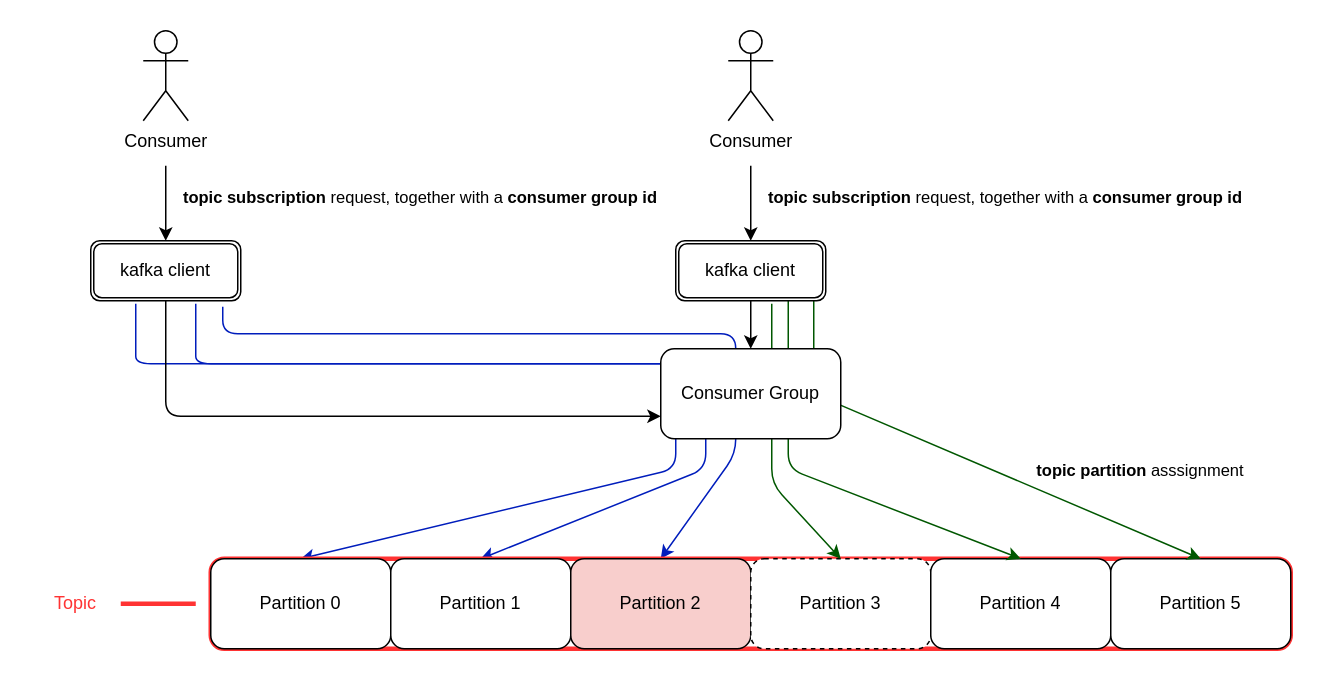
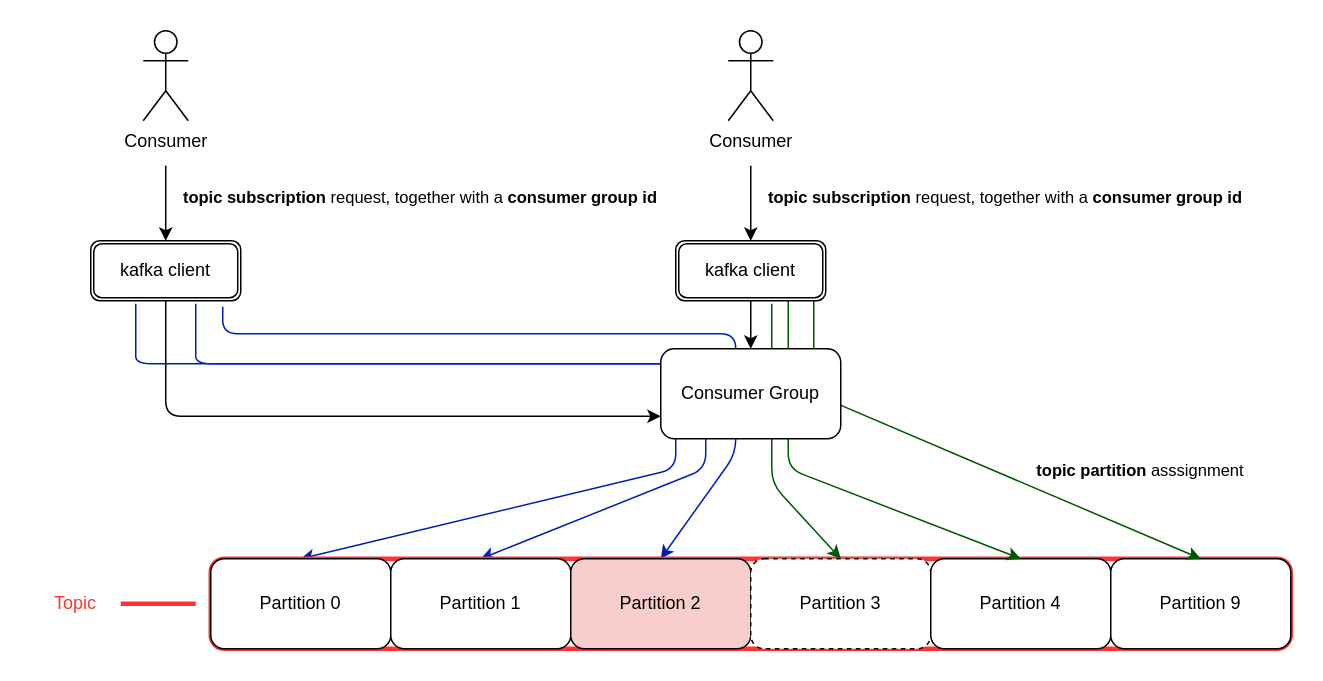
  <mxCell id="0" />
  <mxCell id="1" parent="0" />
  <mxCell id="2" value="" style="endArrow=classic;html=1;fillColor=#0050ef;strokeColor=#001DBC;entryX=0.5;entryY=0;entryDx=0;entryDy=0;" edge="1" parent="1" target="6"><mxGeometry width="50" height="50" relative="1" as="geometry"><mxPoint x="90" y="202" as="sourcePoint" /><mxPoint x="280" y="372" as="targetPoint" /><Array as="points"><mxPoint x="90" y="222" /><mxPoint x="90" y="242" /><mxPoint x="260" y="242" /><mxPoint x="450" y="242" /><mxPoint x="450" y="312" /></Array></mxGeometry></mxCell>
  <mxCell id="3" value="" style="endArrow=classic;html=1;exitX=0.88;exitY=1.1;exitDx=0;exitDy=0;fillColor=#0050ef;strokeColor=#001DBC;entryX=0.5;entryY=0;entryDx=0;entryDy=0;exitPerimeter=0;" edge="1" parent="1" source="20" target="8"><mxGeometry width="50" height="50" relative="1" as="geometry"><mxPoint x="485" y="210" as="sourcePoint" /><mxPoint x="390" y="322" as="targetPoint" /><Array as="points"><mxPoint x="148" y="222" /><mxPoint x="490" y="222" /><mxPoint x="490" y="302" /></Array></mxGeometry></mxCell>
  <mxCell id="4" value="" style="endArrow=classic;html=1;fillColor=#0050ef;strokeColor=#001DBC;entryX=0.5;entryY=0;entryDx=0;entryDy=0;" edge="1" parent="1" target="7"><mxGeometry width="50" height="50" relative="1" as="geometry"><mxPoint x="130" y="202" as="sourcePoint" /><mxPoint x="450" y="382" as="targetPoint" /><Array as="points"><mxPoint x="130" y="222" /><mxPoint x="130" y="242" /><mxPoint x="300" y="242" /><mxPoint x="470" y="242" /><mxPoint x="470" y="312" /></Array></mxGeometry></mxCell>
  <mxCell id="5" value="" style="rounded=1;whiteSpace=wrap;html=1;strokeWidth=3;strokeColor=#FF3333;" vertex="1" parent="1"><mxGeometry x="140" y="372" width="720" height="60" as="geometry" /></mxCell>
  <mxCell id="6" value="Partition 0" style="rounded=1;whiteSpace=wrap;html=1;" vertex="1" parent="1"><mxGeometry x="140" y="372" width="120" height="60" as="geometry" /></mxCell>
  <mxCell id="7" value="&lt;span&gt;Partition 1&lt;/span&gt;" style="rounded=1;whiteSpace=wrap;html=1;" vertex="1" parent="1"><mxGeometry x="260" y="372" width="120" height="60" as="geometry" /></mxCell>
  <mxCell id="8" value="&lt;span&gt;Partition 2&lt;/span&gt;" style="rounded=1;whiteSpace=wrap;html=1;fillColor=#f8cecc;" vertex="1" parent="1"><mxGeometry x="380" y="372" width="120" height="60" as="geometry" /></mxCell>
  <mxCell id="9" value="&lt;span&gt;Partition 3&lt;/span&gt;" style="rounded=1;whiteSpace=wrap;html=1;dashed=1;" vertex="1" parent="1"><mxGeometry x="500" y="372" width="120" height="60" as="geometry" /></mxCell>
  <mxCell id="10" value="&lt;span&gt;Partition 4&lt;/span&gt;" style="rounded=1;whiteSpace=wrap;html=1;" vertex="1" parent="1"><mxGeometry x="620" y="372" width="120" height="60" as="geometry" /></mxCell>
- <mxCell id="11" value="&lt;span&gt;Partition 5&lt;/span&gt;" style="rounded=1;whiteSpace=wrap;html=1;" vertex="1" parent="1"><mxGeometry x="740" y="372" width="120" height="60" as="geometry" /></mxCell>
+ <mxCell id="11" value="&lt;span&gt;Partition 9&lt;/span&gt;" style="rounded=1;whiteSpace=wrap;html=1;" vertex="1" parent="1"><mxGeometry x="740" y="372" width="120" height="60" as="geometry" /></mxCell>
  <mxCell id="12" value="" style="endArrow=none;html=1;strokeWidth=3;strokeColor=#FF3333;entryX=1;entryY=0.5;entryDx=0;entryDy=0;" edge="1" parent="1" target="13"><mxGeometry width="50" height="50" relative="1" as="geometry"><mxPoint x="130" y="402" as="sourcePoint" /><mxPoint x="90" y="402" as="targetPoint" /></mxGeometry></mxCell>
  <mxCell id="13" value="&lt;font color=&quot;#ff3333&quot;&gt;Topic&lt;/font&gt;" style="text;html=1;strokeColor=none;fillColor=none;align=center;verticalAlign=middle;whiteSpace=wrap;rounded=0;" vertex="1" parent="1"><mxGeometry x="20" y="387" width="60" height="30" as="geometry" /></mxCell>
  <mxCell id="14" value="Consumer" style="shape=umlActor;verticalLabelPosition=bottom;verticalAlign=top;html=1;outlineConnect=0;" vertex="1" parent="1"><mxGeometry x="485" y="20" width="30" height="60" as="geometry" /></mxCell>
  <mxCell id="15" value="" style="endArrow=classic;html=1;entryX=0.5;entryY=0;entryDx=0;entryDy=0;" edge="1" parent="1"><mxGeometry width="50" height="50" relative="1" as="geometry"><mxPoint x="500" y="110" as="sourcePoint" /><mxPoint x="500" y="160" as="targetPoint" /><Array as="points" /></mxGeometry></mxCell>
  <mxCell id="16" value="&lt;b&gt;topic subscription&lt;/b&gt;&amp;nbsp;request, together with a &lt;b&gt;consumer group id&lt;/b&gt;&amp;nbsp;" style="edgeLabel;html=1;align=center;verticalAlign=middle;resizable=0;points=[];" vertex="1" connectable="0" parent="15"><mxGeometry x="-0.6" y="3" relative="1" as="geometry"><mxPoint x="167" y="10" as="offset" /></mxGeometry></mxCell>
  <mxCell id="17" value="" style="endArrow=classic;html=1;exitX=0.5;exitY=1;exitDx=0;exitDy=0;entryX=0.5;entryY=0;entryDx=0;entryDy=0;" edge="1" parent="1" source="27" target="26"><mxGeometry width="50" height="50" relative="1" as="geometry"><mxPoint x="590" y="352" as="sourcePoint" /><mxPoint x="640" y="302" as="targetPoint" /></mxGeometry></mxCell>
  <mxCell id="18" value="Consumer" style="shape=umlActor;verticalLabelPosition=bottom;verticalAlign=top;html=1;outlineConnect=0;" vertex="1" parent="1"><mxGeometry x="95" y="20" width="30" height="60" as="geometry" /></mxCell>
  <mxCell id="19" style="edgeStyle=none;html=1;entryX=0;entryY=0.75;entryDx=0;entryDy=0;exitX=0.5;exitY=1;exitDx=0;exitDy=0;" edge="1" parent="1" source="20" target="26"><mxGeometry relative="1" as="geometry"><Array as="points"><mxPoint x="110" y="277" /></Array></mxGeometry></mxCell>
  <mxCell id="20" value="kafka client" style="shape=ext;double=1;rounded=1;whiteSpace=wrap;html=1;" vertex="1" parent="1"><mxGeometry x="60" y="160" width="100" height="40" as="geometry" /></mxCell>
  <mxCell id="21" value="" style="endArrow=classic;html=1;entryX=0.5;entryY=0;entryDx=0;entryDy=0;" edge="1" parent="1"><mxGeometry width="50" height="50" relative="1" as="geometry"><mxPoint x="110" y="110" as="sourcePoint" /><mxPoint x="110" y="160" as="targetPoint" /><Array as="points" /></mxGeometry></mxCell>
  <mxCell id="22" value="&lt;b&gt;topic subscription&lt;/b&gt;&amp;nbsp;request, together with a &lt;b&gt;consumer group id&lt;/b&gt;&amp;nbsp;" style="edgeLabel;html=1;align=center;verticalAlign=middle;resizable=0;points=[];" vertex="1" connectable="0" parent="21"><mxGeometry x="-0.6" y="3" relative="1" as="geometry"><mxPoint x="167" y="10" as="offset" /></mxGeometry></mxCell>
  <mxCell id="23" value="" style="endArrow=classic;html=1;entryX=0.5;entryY=0;entryDx=0;entryDy=0;fillColor=#008a00;strokeColor=#005700;exitX=0.92;exitY=1;exitDx=0;exitDy=0;exitPerimeter=0;" edge="1" parent="1" source="27" target="11"><mxGeometry width="50" height="50" relative="1" as="geometry"><mxPoint x="550" y="202" as="sourcePoint" /><mxPoint x="680" y="302" as="targetPoint" /><Array as="points"><mxPoint x="542" y="262" /></Array></mxGeometry></mxCell>
  <mxCell id="24" value="" style="endArrow=classic;html=1;exitX=0.75;exitY=1;exitDx=0;exitDy=0;entryX=0.5;entryY=0;entryDx=0;entryDy=0;fillColor=#008a00;strokeColor=#005700;" edge="1" parent="1" source="27" target="10"><mxGeometry width="50" height="50" relative="1" as="geometry"><mxPoint x="390" y="372" as="sourcePoint" /><mxPoint x="440" y="322" as="targetPoint" /><Array as="points"><mxPoint x="525" y="312" /></Array></mxGeometry></mxCell>
  <mxCell id="25" value="" style="endArrow=classic;html=1;entryX=0.5;entryY=0;entryDx=0;entryDy=0;fillColor=#008a00;strokeColor=#005700;" edge="1" parent="1" target="9"><mxGeometry width="50" height="50" relative="1" as="geometry"><mxPoint x="514" y="202" as="sourcePoint" /><mxPoint x="340" y="312" as="targetPoint" /><Array as="points"><mxPoint x="514" y="322" /></Array></mxGeometry></mxCell>
  <mxCell id="26" value="Consumer Group" style="rounded=1;whiteSpace=wrap;html=1;" vertex="1" parent="1"><mxGeometry x="440" y="232" width="120" height="60" as="geometry" /></mxCell>
  <mxCell id="27" value="kafka client" style="shape=ext;double=1;rounded=1;whiteSpace=wrap;html=1;" vertex="1" parent="1"><mxGeometry x="450" y="160" width="100" height="40" as="geometry" /></mxCell>
  <mxCell id="28" value="&lt;b&gt;topic partition&amp;nbsp;&lt;/b&gt;asssignment&amp;nbsp;" style="edgeLabel;html=1;align=center;verticalAlign=middle;resizable=0;points=[];" vertex="1" connectable="0" parent="1"><mxGeometry x="760" y="312" as="geometry" /></mxCell>
